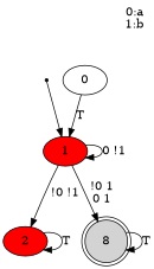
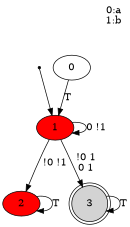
  digraph {
    label="0:a\n1:b\n"
    labeljust=r
    labelloc=t
    node [style=filled]
    init [shape=point style=""]
    1 [fillcolor=red]
    0 [style=""]
    2 [fillcolor=red]
-   3 [fillcolor=lightgrey shape=doublecircle label=8]
+   3 [fillcolor=lightgrey shape=doublecircle]
    init -> 1
    1 -> 1 [label="0 !1"]
    1 -> 2 [label="!0 !1"]
    1 -> 3 [label="!0 1\n0 1"]
    0 -> 1 [label=T]
    2 -> 2 [label=T]
    3 -> 3 [label=T]
  }
